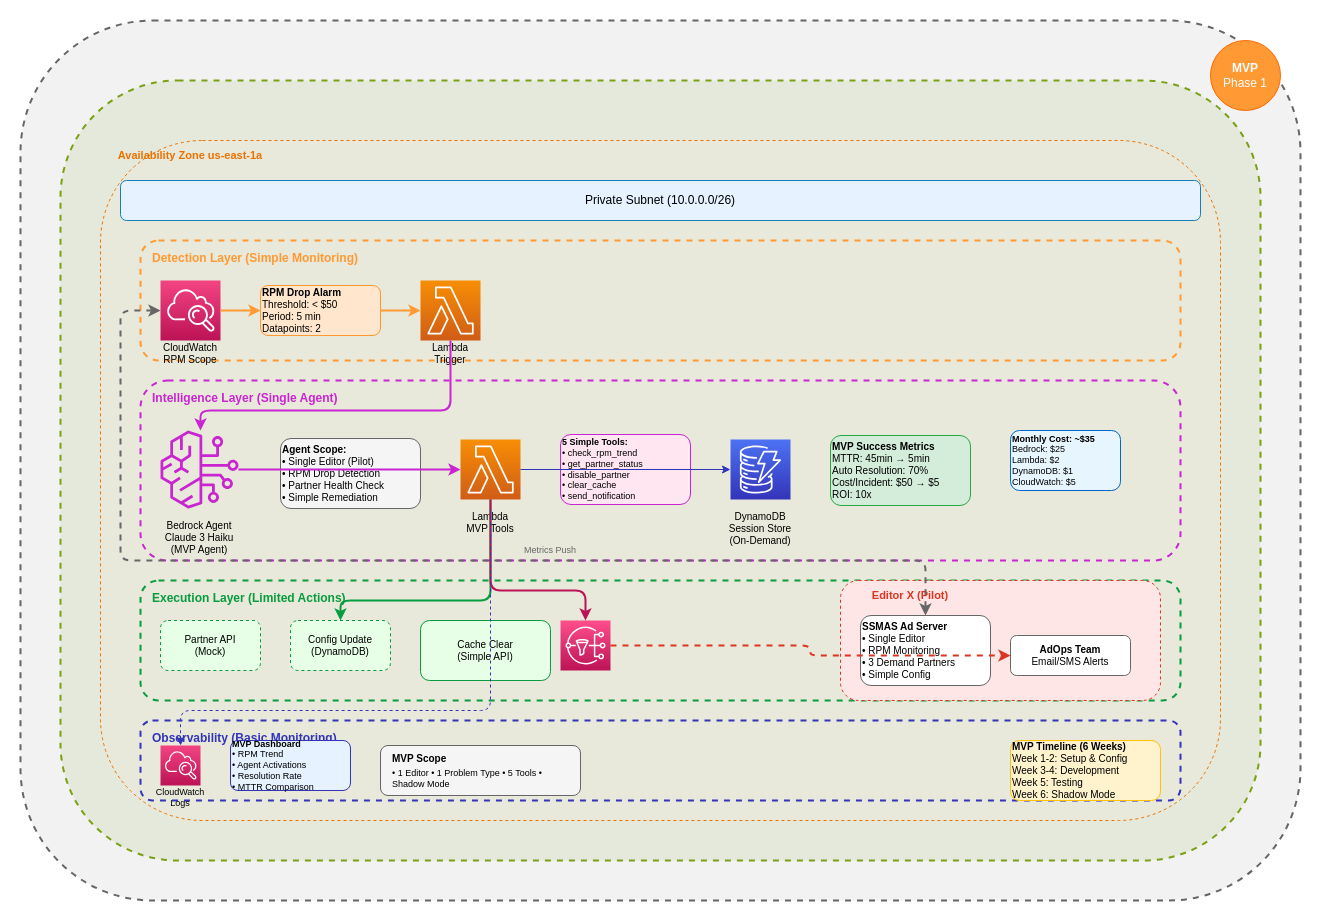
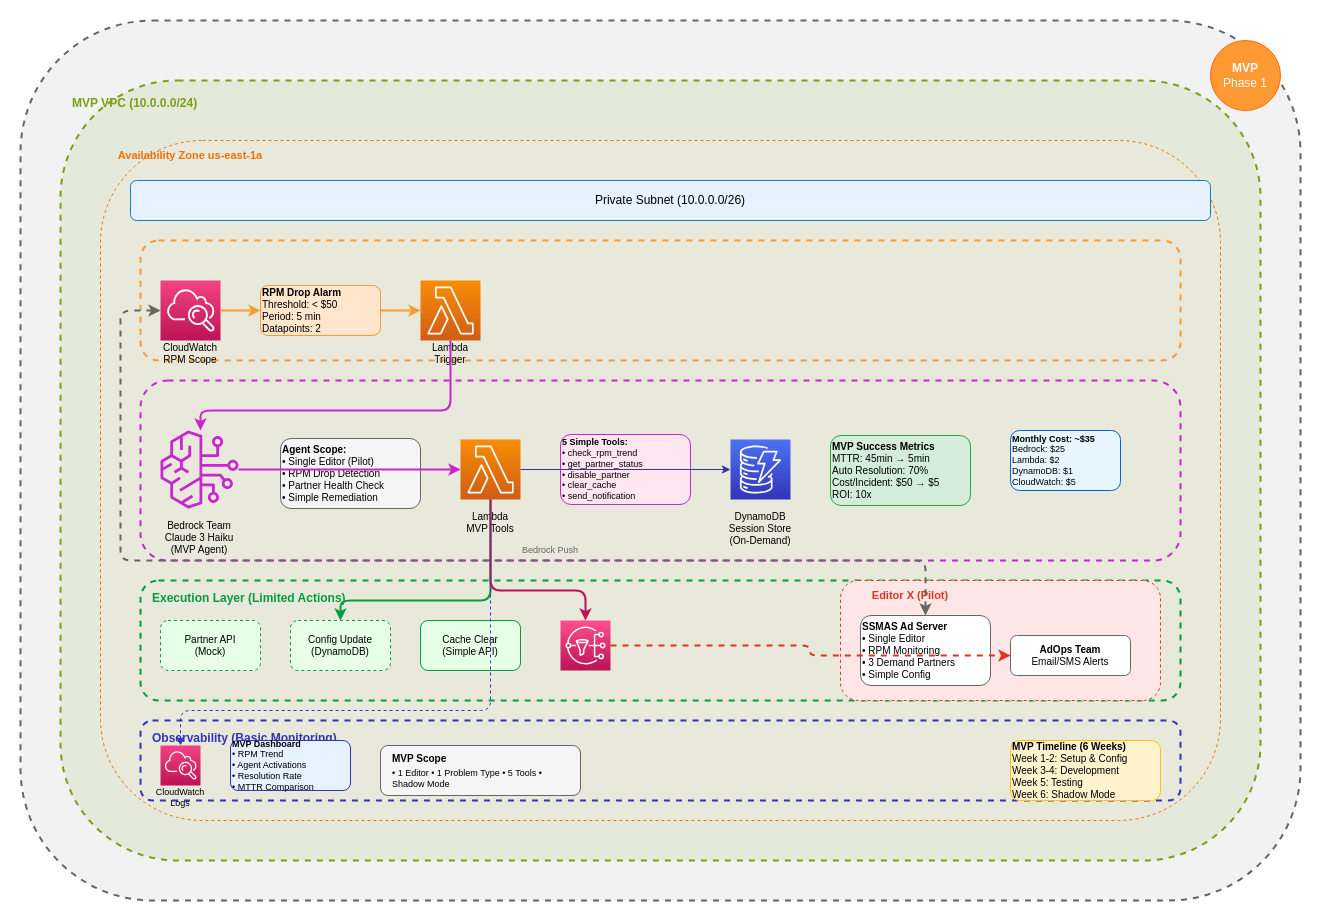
  <mxCell id="0" />
  <mxCell id="1" parent="0" />
  <mxCell id="2" value="" style="rounded=1;whiteSpace=wrap;html=1;fillColor=#F2F2F2;strokeColor=#666666;strokeWidth=2;dashed=1;" vertex="1" parent="1"><mxGeometry x="20" y="20" width="1280" height="880" as="geometry" /></mxCell>
  <mxCell id="3" value="&lt;b&gt;MVP&lt;/b&gt;&lt;br&gt;Phase 1" style="ellipse;whiteSpace=wrap;html=1;fillColor=#FF9933;strokeColor=#FF6600;fontColor=#FFFFFF;fontSize=12;" vertex="1" parent="1"><mxGeometry x="1210" y="40" width="70" height="70" as="geometry" /></mxCell>
  <mxCell id="4" value="" style="rounded=1;whiteSpace=wrap;html=1;fillColor=#7AA116;fillOpacity=10;strokeColor=#7AA116;strokeWidth=2;dashed=1;" vertex="1" parent="1"><mxGeometry x="60" y="80" width="1200" height="780" as="geometry" /></mxCell>
+ <mxCell id="5" value="&lt;b&gt;MVP VPC (10.0.0.0/24)&lt;/b&gt;" style="text;html=1;strokeColor=none;fillColor=none;align=left;verticalAlign=middle;whiteSpace=wrap;rounded=0;fontSize=12;fontColor=#7AA116;" vertex="1" parent="1"><mxGeometry x="70" y="90" width="180" height="25" as="geometry" /></mxCell>
  <mxCell id="6" value="" style="rounded=1;whiteSpace=wrap;html=1;fillColor=#FFEBCD;fillOpacity=10;strokeColor=#ED7100;strokeWidth=1;dashed=1;" vertex="1" parent="1"><mxGeometry x="100" y="140" width="1120" height="680" as="geometry" /></mxCell>
  <mxCell id="7" value="&lt;b&gt;Availability Zone us-east-1a&lt;/b&gt;" style="text;html=1;strokeColor=none;fillColor=none;align=center;verticalAlign=middle;whiteSpace=wrap;rounded=0;fontSize=11;fontColor=#ED7100;" vertex="1" parent="1"><mxGeometry x="100" y="145" width="180" height="20" as="geometry" /></mxCell>
- <mxCell id="8" value="Private Subnet (10.0.0.0/26)" style="rounded=1;whiteSpace=wrap;html=1;fillColor=#E6F2FF;strokeColor=#147EBA;strokeWidth=1;" vertex="1" parent="1"><mxGeometry x="120" y="180" width="1080" height="40" as="geometry" /></mxCell>
+ <mxCell id="8" value="Private Subnet (10.0.0.0/26)" style="rounded=1;whiteSpace=wrap;html=1;fillColor=#E6F2FF;strokeColor=#147EBA;strokeWidth=1;" vertex="1" parent="1"><mxGeometry x="130" y="180" width="1080" height="40" as="geometry" /></mxCell>
  <mxCell id="9" value="" style="rounded=1;whiteSpace=wrap;html=1;fillColor=none;strokeColor=#FF9933;strokeWidth=2;dashed=1;" vertex="1" parent="1"><mxGeometry x="140" y="240" width="1040" height="120" as="geometry" /></mxCell>
- <mxCell id="10" value="&lt;b&gt;Detection Layer (Simple Monitoring)&lt;/b&gt;" style="text;html=1;strokeColor=none;fillColor=none;align=left;verticalAlign=middle;whiteSpace=wrap;rounded=0;fontSize=12;fontColor=#FF9933;" vertex="1" parent="1"><mxGeometry x="150" y="245" width="250" height="25" as="geometry" /></mxCell>
  <mxCell id="11" value="" style="sketch=0;points=[[0,0,0],[0.25,0,0],[0.5,0,0],[0.75,0,0],[1,0,0],[0,1,0],[0.25,1,0],[0.5,1,0],[0.75,1,0],[1,1,0],[0,0.25,0],[0,0.5,0],[0,0.75,0],[1,0.25,0],[1,0.5,0],[1,0.75,0]];outlineConnect=0;fontColor=#232F3E;gradientColor=#F34482;gradientDirection=north;fillColor=#BC1356;strokeColor=#ffffff;dashed=0;verticalLabelPosition=bottom;verticalAlign=top;align=center;html=1;fontSize=11;fontStyle=0;aspect=fixed;shape=mxgraph.aws4.resourceIcon;resIcon=mxgraph.aws4.cloudwatch;" vertex="1" parent="1"><mxGeometry x="160" y="280" width="60" height="60" as="geometry" /></mxCell>
  <mxCell id="12" value="CloudWatch&lt;br&gt;RPM Scope" style="text;html=1;strokeColor=none;fillColor=none;align=center;verticalAlign=top;whiteSpace=wrap;rounded=0;fontSize=10;" vertex="1" parent="1"><mxGeometry x="150" y="335" width="80" height="25" as="geometry" /></mxCell>
  <mxCell id="13" value="&lt;b&gt;RPM Drop Alarm&lt;/b&gt;&lt;br&gt;Threshold: &lt; $50&lt;br&gt;Period: 5 min&lt;br&gt;Datapoints: 2" style="rounded=1;whiteSpace=wrap;html=1;fillColor=#FFE6CC;strokeColor=#FF9933;fontSize=10;align=left;" vertex="1" parent="1"><mxGeometry x="260" y="285" width="120" height="50" as="geometry" /></mxCell>
  <mxCell id="14" value="" style="sketch=0;points=[[0,0,0],[0.25,0,0],[0.5,0,0],[0.75,0,0],[1,0,0],[0,1,0],[0.25,1,0],[0.5,1,0],[0.75,1,0],[1,1,0],[0,0.25,0],[0,0.5,0],[0,0.75,0],[1,0.25,0],[1,0.5,0],[1,0.75,0]];outlineConnect=0;fontColor=#232F3E;gradientColor=#F78E04;gradientDirection=north;fillColor=#D05C17;strokeColor=#ffffff;dashed=0;verticalLabelPosition=bottom;verticalAlign=top;align=center;html=1;fontSize=11;fontStyle=0;aspect=fixed;shape=mxgraph.aws4.resourceIcon;resIcon=mxgraph.aws4.lambda;" vertex="1" parent="1"><mxGeometry x="420" y="280" width="60" height="60" as="geometry" /></mxCell>
  <mxCell id="15" value="Lambda&lt;br&gt;Trigger" style="text;html=1;strokeColor=none;fillColor=none;align=center;verticalAlign=top;whiteSpace=wrap;rounded=0;fontSize=10;" vertex="1" parent="1"><mxGeometry x="410" y="335" width="80" height="25" as="geometry" /></mxCell>
  <mxCell id="16" value="" style="rounded=1;whiteSpace=wrap;html=1;fillColor=none;strokeColor=#C925D1;strokeWidth=2;dashed=1;" vertex="1" parent="1"><mxGeometry x="140" y="380" width="1040" height="180" as="geometry" /></mxCell>
- <mxCell id="17" value="&lt;b&gt;Intelligence Layer (Single Agent)&lt;/b&gt;" style="text;html=1;strokeColor=none;fillColor=none;align=left;verticalAlign=middle;whiteSpace=wrap;rounded=0;fontSize=12;fontColor=#C925D1;" vertex="1" parent="1"><mxGeometry x="150" y="385" width="250" height="25" as="geometry" /></mxCell>
  <mxCell id="18" value="" style="sketch=0;outlineConnect=0;fontColor=#232F3E;gradientColor=none;fillColor=#C925D1;strokeColor=none;dashed=0;verticalLabelPosition=bottom;verticalAlign=top;align=center;html=1;fontSize=11;fontStyle=0;aspect=fixed;pointerEvents=1;shape=mxgraph.aws4.bedrock;" vertex="1" parent="1"><mxGeometry x="160" y="430" width="78" height="78" as="geometry" /></mxCell>
- <mxCell id="19" value="Bedrock Agent&lt;br&gt;Claude 3 Haiku&lt;br&gt;(MVP Agent)" style="text;html=1;strokeColor=none;fillColor=none;align=center;verticalAlign=top;whiteSpace=wrap;rounded=0;fontSize=10;" vertex="1" parent="1"><mxGeometry x="149" y="513" width="100" height="40" as="geometry" /></mxCell>
+ <mxCell id="19" value="Bedrock Team&lt;br&gt;Claude 3 Haiku&lt;br&gt;(MVP Agent)" style="text;html=1;strokeColor=none;fillColor=none;align=center;verticalAlign=top;whiteSpace=wrap;rounded=0;fontSize=10;" vertex="1" parent="1"><mxGeometry x="149" y="513" width="100" height="40" as="geometry" /></mxCell>
  <mxCell id="20" value="&lt;b&gt;Agent Scope:&lt;/b&gt;&lt;br&gt;• Single Editor (Pilot)&lt;br&gt;• RPM Drop Detection&lt;br&gt;• Partner Health Check&lt;br&gt;• Simple Remediation" style="rounded=1;whiteSpace=wrap;html=1;fillColor=#F5F5F5;strokeColor=#666666;fontSize=10;align=left;" vertex="1" parent="1"><mxGeometry x="280" y="438" width="140" height="70" as="geometry" /></mxCell>
  <mxCell id="21" value="" style="sketch=0;points=[[0,0,0],[0.25,0,0],[0.5,0,0],[0.75,0,0],[1,0,0],[0,1,0],[0.25,1,0],[0.5,1,0],[0.75,1,0],[1,1,0],[0,0.25,0],[0,0.5,0],[0,0.75,0],[1,0.25,0],[1,0.5,0],[1,0.75,0]];outlineConnect=0;fontColor=#232F3E;gradientColor=#F78E04;gradientDirection=north;fillColor=#D05C17;strokeColor=#ffffff;dashed=0;verticalLabelPosition=bottom;verticalAlign=top;align=center;html=1;fontSize=11;fontStyle=0;aspect=fixed;shape=mxgraph.aws4.resourceIcon;resIcon=mxgraph.aws4.lambda;" vertex="1" parent="1"><mxGeometry x="460" y="439" width="60" height="60" as="geometry" /></mxCell>
  <mxCell id="22" value="Lambda&lt;br&gt;MVP Tools" style="text;html=1;strokeColor=none;fillColor=none;align=center;verticalAlign=top;whiteSpace=wrap;rounded=0;fontSize=10;" vertex="1" parent="1"><mxGeometry x="450" y="504" width="80" height="25" as="geometry" /></mxCell>
  <mxCell id="23" value="&lt;b&gt;5 Simple Tools:&lt;/b&gt;&lt;br&gt;• check_rpm_trend&lt;br&gt;• get_partner_status&lt;br&gt;• disable_partner&lt;br&gt;• clear_cache&lt;br&gt;• send_notification" style="rounded=1;whiteSpace=wrap;html=1;fillColor=#FFE6F0;strokeColor=#C925D1;fontSize=9;align=left;" vertex="1" parent="1"><mxGeometry x="560" y="434" width="130" height="70" as="geometry" /></mxCell>
  <mxCell id="24" value="" style="sketch=0;points=[[0,0,0],[0.25,0,0],[0.5,0,0],[0.75,0,0],[1,0,0],[0,1,0],[0.25,1,0],[0.5,1,0],[0.75,1,0],[1,1,0],[0,0.25,0],[0,0.5,0],[0,0.75,0],[1,0.25,0],[1,0.5,0],[1,0.75,0]];outlineConnect=0;fontColor=#232F3E;gradientColor=#4D72F3;gradientDirection=north;fillColor=#3334B9;strokeColor=#ffffff;dashed=0;verticalLabelPosition=bottom;verticalAlign=top;align=center;html=1;fontSize=11;fontStyle=0;aspect=fixed;shape=mxgraph.aws4.resourceIcon;resIcon=mxgraph.aws4.dynamodb;" vertex="1" parent="1"><mxGeometry x="730" y="439" width="60" height="60" as="geometry" /></mxCell>
  <mxCell id="25" value="DynamoDB&lt;br&gt;Session Store&lt;br&gt;(On-Demand)" style="text;html=1;strokeColor=none;fillColor=none;align=center;verticalAlign=top;whiteSpace=wrap;rounded=0;fontSize=10;" vertex="1" parent="1"><mxGeometry x="720" y="504" width="80" height="35" as="geometry" /></mxCell>
  <mxCell id="26" value="" style="rounded=1;whiteSpace=wrap;html=1;fillColor=none;strokeColor=#069C3F;strokeWidth=2;dashed=1;" vertex="1" parent="1"><mxGeometry x="140" y="580" width="1040" height="120" as="geometry" /></mxCell>
  <mxCell id="27" value="&lt;b&gt;Execution Layer (Limited Actions)&lt;/b&gt;" style="text;html=1;strokeColor=none;fillColor=none;align=left;verticalAlign=middle;whiteSpace=wrap;rounded=0;fontSize=12;fontColor=#069C3F;" vertex="1" parent="1"><mxGeometry x="150" y="585" width="250" height="25" as="geometry" /></mxCell>
  <mxCell id="28" value="Partner API&lt;br&gt;(Mock)" style="rounded=1;whiteSpace=wrap;html=1;fillColor=#E6FFE6;strokeColor=#069C3F;fontSize=10;dashed=1;" vertex="1" parent="1"><mxGeometry x="160" y="620" width="100" height="50" as="geometry" /></mxCell>
  <mxCell id="29" value="Config Update&lt;br&gt;(DynamoDB)" style="rounded=1;whiteSpace=wrap;html=1;fillColor=#E6FFE6;strokeColor=#069C3F;fontSize=10;dashed=1;" vertex="1" parent="1"><mxGeometry x="290" y="620" width="100" height="50" as="geometry" /></mxCell>
- <mxCell id="30" value="Cache Clear&lt;br&gt;(Simple API)" style="rounded=1;whiteSpace=wrap;html=1;fillColor=#E6FFE6;strokeColor=#069C3F;fontSize=10;" vertex="1" parent="1"><mxGeometry x="420" y="620" width="130" height="60" as="geometry" /></mxCell>
+ <mxCell id="30" value="Cache Clear&lt;br&gt;(Simple API)" style="rounded=1;whiteSpace=wrap;html=1;fillColor=#E6FFE6;strokeColor=#069C3F;fontSize=10;" vertex="1" parent="1"><mxGeometry x="420" y="620" width="100" height="50" as="geometry" /></mxCell>
  <mxCell id="31" value="" style="sketch=0;points=[[0,0,0],[0.25,0,0],[0.5,0,0],[0.75,0,0],[1,0,0],[0,1,0],[0.25,1,0],[0.5,1,0],[0.75,1,0],[1,1,0],[0,0.25,0],[0,0.5,0],[0,0.75,0],[1,0.25,0],[1,0.5,0],[1,0.75,0]];outlineConnect=0;fontColor=#232F3E;gradientColor=#FF4F8B;gradientDirection=north;fillColor=#BC1356;strokeColor=#ffffff;dashed=0;verticalLabelPosition=bottom;verticalAlign=top;align=center;html=1;fontSize=11;fontStyle=0;aspect=fixed;shape=mxgraph.aws4.resourceIcon;resIcon=mxgraph.aws4.sns;" vertex="1" parent="1"><mxGeometry x="560" y="620" width="50" height="50" as="geometry" /></mxCell>
  <mxCell id="32" value="" style="rounded=1;whiteSpace=wrap;html=1;fillColor=none;strokeColor=#3334B9;strokeWidth=2;dashed=1;" vertex="1" parent="1"><mxGeometry x="140" y="720" width="1040" height="80" as="geometry" /></mxCell>
  <mxCell id="33" value="&lt;b&gt;Observability (Basic Monitoring)&lt;/b&gt;" style="text;html=1;strokeColor=none;fillColor=none;align=left;verticalAlign=middle;whiteSpace=wrap;rounded=0;fontSize=12;fontColor=#3334B9;" vertex="1" parent="1"><mxGeometry x="150" y="725" width="250" height="25" as="geometry" /></mxCell>
  <mxCell id="34" value="" style="sketch=0;points=[[0,0,0],[0.25,0,0],[0.5,0,0],[0.75,0,0],[1,0,0],[0,1,0],[0.25,1,0],[0.5,1,0],[0.75,1,0],[1,1,0],[0,0.25,0],[0,0.5,0],[0,0.75,0],[1,0.25,0],[1,0.5,0],[1,0.75,0]];outlineConnect=0;fontColor=#232F3E;gradientColor=#F34482;gradientDirection=north;fillColor=#BC1356;strokeColor=#ffffff;dashed=0;verticalLabelPosition=bottom;verticalAlign=top;align=center;html=1;fontSize=11;fontStyle=0;aspect=fixed;shape=mxgraph.aws4.resourceIcon;resIcon=mxgraph.aws4.cloudwatch;" vertex="1" parent="1"><mxGeometry x="160" y="745" width="40" height="40" as="geometry" /></mxCell>
  <mxCell id="35" value="CloudWatch&lt;br&gt;Logs" style="text;html=1;strokeColor=none;fillColor=none;align=center;verticalAlign=top;whiteSpace=wrap;rounded=0;fontSize=9;" vertex="1" parent="1"><mxGeometry x="150" y="780" width="60" height="20" as="geometry" /></mxCell>
  <mxCell id="36" value="&lt;b&gt;MVP Dashboard&lt;/b&gt;&lt;br&gt;• RPM Trend&lt;br&gt;• Agent Activations&lt;br&gt;• Resolution Rate&lt;br&gt;• MTTR Comparison" style="rounded=1;whiteSpace=wrap;html=1;fillColor=#E6F2FF;strokeColor=#3334B9;fontSize=9;align=left;" vertex="1" parent="1"><mxGeometry x="230" y="740" width="120" height="50" as="geometry" /></mxCell>
  <mxCell id="37" value="&lt;b&gt;MVP Success Metrics&lt;/b&gt;&lt;br&gt;MTTR: 45min → 5min&lt;br&gt;Auto Resolution: 70%&lt;br&gt;Cost/Incident: $50 → $5&lt;br&gt;ROI: 10x" style="rounded=1;whiteSpace=wrap;html=1;fillColor=#D4EDDA;strokeColor=#28A745;fontSize=10;align=left;fontStyle=0;" vertex="1" parent="1"><mxGeometry x="830" y="435" width="140" height="70" as="geometry" /></mxCell>
  <mxCell id="38" value="" style="rounded=1;whiteSpace=wrap;html=1;fillColor=#FFE6E6;strokeColor=#DD3522;strokeWidth=1;dashed=1;" vertex="1" parent="1"><mxGeometry x="840" y="580" width="320" height="120" as="geometry" /></mxCell>
  <mxCell id="39" value="&lt;b&gt;Editor X (Pilot)&lt;/b&gt;" style="text;html=1;strokeColor=none;fillColor=none;align=center;verticalAlign=middle;whiteSpace=wrap;rounded=0;fontSize=11;fontColor=#DD3522;" vertex="1" parent="1"><mxGeometry x="850" y="585" width="120" height="20" as="geometry" /></mxCell>
  <mxCell id="40" value="&lt;b&gt;SSMAS Ad Server&lt;/b&gt;&lt;br&gt;• Single Editor&lt;br&gt;• RPM Monitoring&lt;br&gt;• 3 Demand Partners&lt;br&gt;• Simple Config" style="rounded=1;whiteSpace=wrap;html=1;fillColor=#FFFFFF;strokeColor=#666666;fontSize=10;align=left;" vertex="1" parent="1"><mxGeometry x="860" y="615" width="130" height="70" as="geometry" /></mxCell>
  <mxCell id="41" value="&lt;b&gt;AdOps Team&lt;/b&gt;&lt;br&gt;Email/SMS Alerts" style="rounded=1;whiteSpace=wrap;html=1;fillColor=#FFFFFF;strokeColor=#666666;fontSize=10;" vertex="1" parent="1"><mxGeometry x="1010" y="635" width="120" height="40" as="geometry" /></mxCell>
  <mxCell id="42" style="edgeStyle=orthogonalEdgeStyle;rounded=1;orthogonalLoop=1;jettySize=auto;html=1;strokeColor=#FF9933;strokeWidth=2;startArrow=none;endArrow=classic;" edge="1" parent="1" source="11" target="13"><mxGeometry relative="1" as="geometry" /></mxCell>
  <mxCell id="43" style="edgeStyle=orthogonalEdgeStyle;rounded=1;orthogonalLoop=1;jettySize=auto;html=1;strokeColor=#FF9933;strokeWidth=2;startArrow=none;endArrow=classic;" edge="1" parent="1" source="13" target="14"><mxGeometry relative="1" as="geometry" /></mxCell>
  <mxCell id="44" style="edgeStyle=orthogonalEdgeStyle;rounded=1;orthogonalLoop=1;jettySize=auto;html=1;strokeColor=#C925D1;strokeWidth=2;startArrow=none;endArrow=classic;" edge="1" parent="1" source="14" target="18"><mxGeometry relative="1" as="geometry"><Array as="points"><mxPoint x="450" y="410" /><mxPoint x="200" y="410" /></Array></mxGeometry></mxCell>
  <mxCell id="45" style="edgeStyle=orthogonalEdgeStyle;rounded=1;orthogonalLoop=1;jettySize=auto;html=1;strokeColor=#C925D1;strokeWidth=2;startArrow=none;endArrow=classic;endFill=1;" edge="1" parent="1" source="18" target="21"><mxGeometry relative="1" as="geometry" /></mxCell>
  <mxCell id="46" style="edgeStyle=orthogonalEdgeStyle;rounded=1;orthogonalLoop=1;jettySize=auto;html=1;strokeColor=#3334B9;strokeWidth=1;startArrow=none;endArrow=classic;" edge="1" parent="1" source="21" target="24"><mxGeometry relative="1" as="geometry" /></mxCell>
  <mxCell id="47" style="edgeStyle=orthogonalEdgeStyle;rounded=1;orthogonalLoop=1;jettySize=auto;html=1;strokeColor=#069C3F;strokeWidth=2;startArrow=none;endArrow=classic;" edge="1" parent="1" source="21" target="29"><mxGeometry relative="1" as="geometry"><Array as="points"><mxPoint x="490" y="600" /><mxPoint x="340" y="600" /></Array></mxGeometry></mxCell>
  <mxCell id="48" style="edgeStyle=orthogonalEdgeStyle;rounded=1;orthogonalLoop=1;jettySize=auto;html=1;strokeColor=#BC1356;strokeWidth=2;startArrow=none;endArrow=classic;" edge="1" parent="1" source="21" target="31"><mxGeometry relative="1" as="geometry"><Array as="points"><mxPoint x="490" y="590" /><mxPoint x="585" y="590" /></Array></mxGeometry></mxCell>
  <mxCell id="49" style="edgeStyle=orthogonalEdgeStyle;rounded=1;orthogonalLoop=1;jettySize=auto;html=1;strokeColor=#DD3522;strokeWidth=2;startArrow=none;endArrow=classic;dashed=1;" edge="1" parent="1" source="31" target="41"><mxGeometry relative="1" as="geometry" /></mxCell>
  <mxCell id="50" style="edgeStyle=orthogonalEdgeStyle;rounded=1;orthogonalLoop=1;jettySize=auto;html=1;strokeColor=#666666;strokeWidth=2;startArrow=classic;endArrow=classic;dashed=1;" edge="1" parent="1" source="40" target="11"><mxGeometry relative="1" as="geometry"><Array as="points"><mxPoint x="925" y="560" /><mxPoint x="120" y="560" /><mxPoint x="120" y="310" /></Array></mxGeometry></mxCell>
- <mxCell id="51" value="Metrics Push" style="text;html=1;strokeColor=none;fillColor=none;align=center;verticalAlign=middle;whiteSpace=wrap;rounded=0;fontSize=9;fontColor=#666666;" vertex="1" parent="1"><mxGeometry x="510" y="540" width="80" height="20" as="geometry" /></mxCell>
+ <mxCell id="51" value="Bedrock Push" style="text;html=1;strokeColor=none;fillColor=none;align=center;verticalAlign=middle;whiteSpace=wrap;rounded=0;fontSize=9;fontColor=#666666;" vertex="1" parent="1"><mxGeometry x="510" y="540" width="80" height="20" as="geometry" /></mxCell>
  <mxCell id="52" style="edgeStyle=orthogonalEdgeStyle;rounded=1;orthogonalLoop=1;jettySize=auto;html=1;strokeColor=#3334B9;strokeWidth=1;startArrow=none;endArrow=classic;dashed=1;" edge="1" parent="1"><mxGeometry relative="1" as="geometry"><mxPoint x="490" y="510" as="sourcePoint" /><mxPoint x="180" y="745" as="targetPoint" /><Array as="points"><mxPoint x="490" y="710" /><mxPoint x="180" y="710" /></Array></mxGeometry></mxCell>
  <mxCell id="53" value="&lt;b&gt;MVP Timeline (6 Weeks)&lt;/b&gt;&lt;br&gt;Week 1-2: Setup &amp; Config&lt;br&gt;Week 3-4: Development&lt;br&gt;Week 5: Testing&lt;br&gt;Week 6: Shadow Mode" style="rounded=1;whiteSpace=wrap;html=1;fillColor=#FFF3CD;strokeColor=#FFC107;fontSize=10;align=left;" vertex="1" parent="1"><mxGeometry x="1010" y="740" width="150" height="60" as="geometry" /></mxCell>
  <mxCell id="54" value="&lt;b&gt;Monthly Cost: ~$35&lt;/b&gt;&lt;br&gt;Bedrock: $25&lt;br&gt;Lambda: $2&lt;br&gt;DynamoDB: $1&lt;br&gt;CloudWatch: $5" style="rounded=1;whiteSpace=wrap;html=1;fillColor=#E7F5FF;strokeColor=#0066CC;fontSize=9;align=left;" vertex="1" parent="1"><mxGeometry x="1010" y="430" width="110" height="60" as="geometry" /></mxCell>
  <mxCell id="55" value="" style="rounded=1;whiteSpace=wrap;html=1;fillColor=#F5F5F5;strokeColor=#666666;" vertex="1" parent="1"><mxGeometry x="380" y="745" width="200" height="50" as="geometry" /></mxCell>
  <mxCell id="56" value="&lt;b&gt;MVP Scope&lt;/b&gt;" style="text;html=1;strokeColor=none;fillColor=none;align=left;verticalAlign=middle;whiteSpace=wrap;rounded=0;fontSize=10;" vertex="1" parent="1"><mxGeometry x="390" y="750" width="80" height="15" as="geometry" /></mxCell>
  <mxCell id="57" value="• 1 Editor • 1 Problem Type • 5 Tools • Shadow Mode" style="text;html=1;strokeColor=none;fillColor=none;align=left;verticalAlign=middle;whiteSpace=wrap;rounded=0;fontSize=9;" vertex="1" parent="1"><mxGeometry x="390" y="768" width="180" height="20" as="geometry" /></mxCell>
